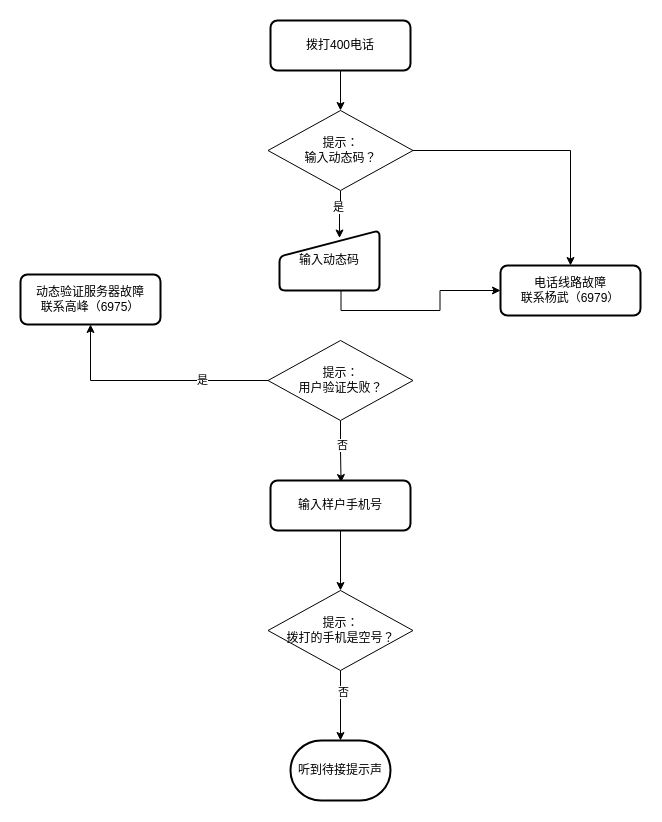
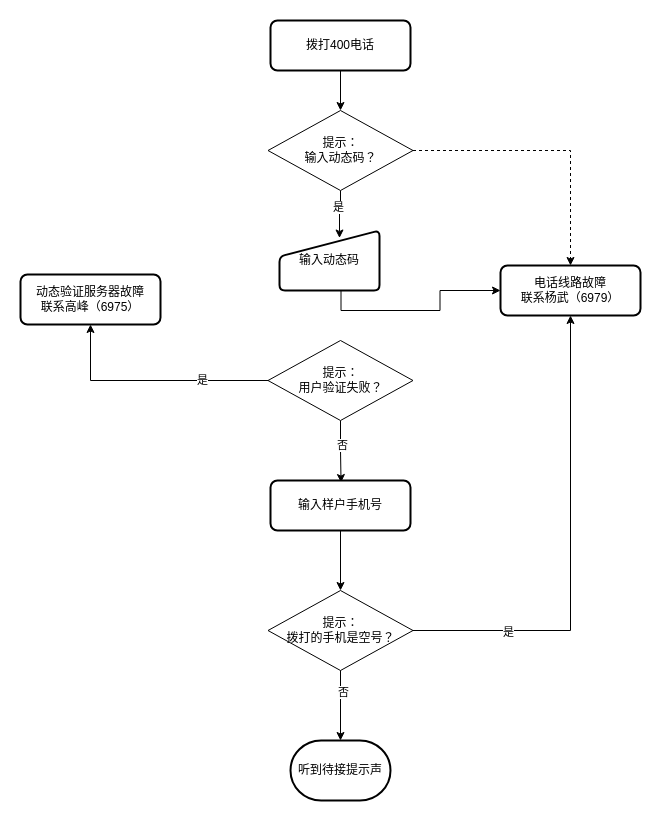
  <mxCell id="0" />
  <mxCell id="1" parent="0" />
  <mxCell id="2" style="edgeStyle=orthogonalEdgeStyle;rounded=0;orthogonalLoop=1;jettySize=auto;html=1;entryX=0.6;entryY=0.125;entryDx=0;entryDy=0;entryPerimeter=0;" edge="1" parent="1" source="5" target="6"><mxGeometry relative="1" as="geometry"><mxPoint x="340" y="274" as="targetPoint" /></mxGeometry></mxCell>
  <mxCell id="3" value="是" style="edgeLabel;html=1;align=center;verticalAlign=middle;resizable=0;points=[];" vertex="1" connectable="0" parent="2"><mxGeometry x="-0.344" y="-3" relative="1" as="geometry"><mxPoint as="offset" /></mxGeometry></mxCell>
- <mxCell id="4" style="edgeStyle=orthogonalEdgeStyle;rounded=0;orthogonalLoop=1;jettySize=auto;html=1;entryX=0.5;entryY=0;entryDx=0;entryDy=0;" edge="1" parent="1" source="5" target="15"><mxGeometry relative="1" as="geometry" /></mxCell>
+ <mxCell id="4" style="edgeStyle=orthogonalEdgeStyle;rounded=0;orthogonalLoop=1;jettySize=auto;html=1;entryX=0.5;entryY=0;entryDx=0;entryDy=0;dashed=1;" edge="1" parent="1" source="5" target="15"><mxGeometry relative="1" as="geometry" /></mxCell>
  <mxCell id="5" value="提示：&lt;div&gt;输入动态码？&lt;/div&gt;" style="rhombus;whiteSpace=wrap;html=1;" vertex="1" parent="1"><mxGeometry x="267.5" y="110" width="145" height="80" as="geometry" /></mxCell>
  <mxCell id="6" value="输入动态码" style="html=1;strokeWidth=2;shape=manualInput;whiteSpace=wrap;rounded=1;size=26;arcSize=11;" vertex="1" parent="1"><mxGeometry x="279" y="230" width="100" height="60" as="geometry" /></mxCell>
  <mxCell id="7" value="听到待接提示声" style="strokeWidth=2;html=1;shape=mxgraph.flowchart.terminator;whiteSpace=wrap;" vertex="1" parent="1"><mxGeometry x="290" y="740" width="100" height="60" as="geometry" /></mxCell>
  <mxCell id="8" value="&lt;div&gt;动态验证服务器故障&lt;/div&gt;联系高峰（6975）" style="rounded=1;whiteSpace=wrap;html=1;absoluteArcSize=1;arcSize=14;strokeWidth=2;" vertex="1" parent="1"><mxGeometry x="20" y="274" width="140" height="50" as="geometry" /></mxCell>
  <mxCell id="9" style="edgeStyle=orthogonalEdgeStyle;rounded=0;orthogonalLoop=1;jettySize=auto;html=1;exitX=0.615;exitY=1.004;exitDx=0;exitDy=0;exitPerimeter=0;" edge="1" parent="1" source="6" target="15"><mxGeometry relative="1" as="geometry"><mxPoint x="340" y="399" as="targetPoint" /></mxGeometry></mxCell>
  <mxCell id="10" style="edgeStyle=orthogonalEdgeStyle;rounded=0;orthogonalLoop=1;jettySize=auto;html=1;entryX=0.5;entryY=1;entryDx=0;entryDy=0;" edge="1" parent="1" source="14" target="8"><mxGeometry relative="1" as="geometry"><mxPoint x="90" y="330" as="targetPoint" /></mxGeometry></mxCell>
  <mxCell id="11" value="是" style="edgeLabel;html=1;align=center;verticalAlign=middle;resizable=0;points=[];" vertex="1" connectable="0" parent="10"><mxGeometry x="-0.437" y="-1" relative="1" as="geometry"><mxPoint as="offset" /></mxGeometry></mxCell>
  <mxCell id="12" style="edgeStyle=orthogonalEdgeStyle;rounded=0;orthogonalLoop=1;jettySize=auto;html=1;entryX=0.504;entryY=0.041;entryDx=0;entryDy=0;entryPerimeter=0;" edge="1" parent="1" source="14" target="22"><mxGeometry relative="1" as="geometry"><mxPoint x="340" y="550" as="targetPoint" /></mxGeometry></mxCell>
  <mxCell id="13" value="否" style="edgeLabel;html=1;align=center;verticalAlign=middle;resizable=0;points=[];" vertex="1" connectable="0" parent="12"><mxGeometry x="-0.225" y="1" relative="1" as="geometry"><mxPoint as="offset" /></mxGeometry></mxCell>
  <mxCell id="14" value="提示：&lt;div&gt;用户验证失败？&lt;/div&gt;" style="rhombus;whiteSpace=wrap;html=1;" vertex="1" parent="1"><mxGeometry x="267.5" y="340" width="145" height="80" as="geometry" /></mxCell>
  <mxCell id="15" value="&lt;div&gt;电话线路故障&lt;/div&gt;联系杨武（6979）" style="rounded=1;whiteSpace=wrap;html=1;absoluteArcSize=1;arcSize=14;strokeWidth=2;" vertex="1" parent="1"><mxGeometry x="500" y="265" width="140" height="50" as="geometry" /></mxCell>
+ <mxCell id="16" style="edgeStyle=orthogonalEdgeStyle;rounded=0;orthogonalLoop=1;jettySize=auto;html=1;entryX=0.5;entryY=1;entryDx=0;entryDy=0;" edge="1" parent="1" source="18" target="15"><mxGeometry relative="1" as="geometry" /></mxCell>
+ <mxCell id="17" value="是" style="edgeLabel;html=1;align=center;verticalAlign=middle;resizable=0;points=[];" vertex="1" connectable="0" parent="16"><mxGeometry x="-0.598" y="-1" relative="1" as="geometry"><mxPoint as="offset" /></mxGeometry></mxCell>
  <mxCell id="18" value="&lt;font&gt;提示：&lt;/font&gt;&lt;div&gt;&lt;font&gt;拨打的手机是空号？&lt;/font&gt;&lt;/div&gt;" style="rhombus;whiteSpace=wrap;html=1;" vertex="1" parent="1"><mxGeometry x="267.5" y="590" width="145" height="80" as="geometry" /></mxCell>
  <mxCell id="19" style="edgeStyle=orthogonalEdgeStyle;rounded=0;orthogonalLoop=1;jettySize=auto;html=1;entryX=0.5;entryY=0;entryDx=0;entryDy=0;" edge="1" parent="1" source="20" target="5"><mxGeometry relative="1" as="geometry" /></mxCell>
  <mxCell id="20" value="&lt;div&gt;拨打400电话&lt;/div&gt;" style="rounded=1;whiteSpace=wrap;html=1;absoluteArcSize=1;arcSize=14;strokeWidth=2;" vertex="1" parent="1"><mxGeometry x="270" y="20" width="140" height="50" as="geometry" /></mxCell>
  <mxCell id="21" style="edgeStyle=orthogonalEdgeStyle;rounded=0;orthogonalLoop=1;jettySize=auto;html=1;entryX=0.5;entryY=0;entryDx=0;entryDy=0;" edge="1" parent="1" source="22" target="18"><mxGeometry relative="1" as="geometry" /></mxCell>
  <mxCell id="22" value="&lt;div&gt;输入样户手机号&lt;/div&gt;" style="rounded=1;whiteSpace=wrap;html=1;absoluteArcSize=1;arcSize=14;strokeWidth=2;" vertex="1" parent="1"><mxGeometry x="270" y="480" width="140" height="50" as="geometry" /></mxCell>
  <mxCell id="23" style="edgeStyle=orthogonalEdgeStyle;rounded=0;orthogonalLoop=1;jettySize=auto;html=1;entryX=0.5;entryY=0;entryDx=0;entryDy=0;entryPerimeter=0;" edge="1" parent="1" source="18" target="7"><mxGeometry relative="1" as="geometry" /></mxCell>
  <mxCell id="24" value="否" style="edgeLabel;html=1;align=center;verticalAlign=middle;resizable=0;points=[];" vertex="1" connectable="0" parent="23"><mxGeometry x="-0.404" y="2" relative="1" as="geometry"><mxPoint as="offset" /></mxGeometry></mxCell>
